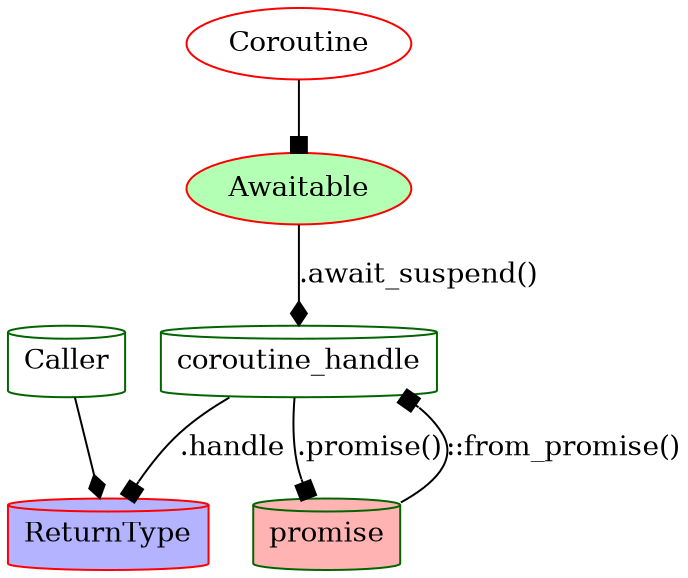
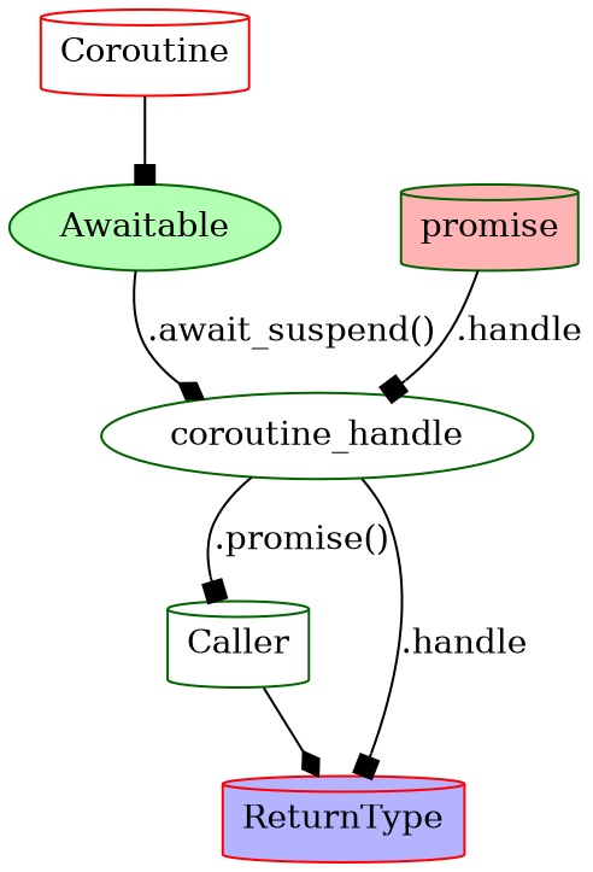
  digraph {
    node [color=darkgreen shape=cylinder]
    edge [arrowhead=box]
    n1 [label=Caller]
    n2 [color=red fillcolor="#b3b3ff" label=ReturnType style=filled]
-   n3 [color=red label=Coroutine shape=ellipse]
-   n4 [color=red fillcolor="#b3ffb3" label=Awaitable shape=ellipse style=filled]
-   n5 [label=coroutine_handle]
+   n3 [color=red label=Coroutine]
+   n4 [fillcolor="#b3ffb3" label=Awaitable shape=ellipse style=filled]
+   n5 [label=coroutine_handle shape=ellipse]
    n6 [fillcolor="#ffb3b3" label=promise style=filled]
    n1 -> n2 [arrowhead=diamond]
    n3 -> n4
    n4 -> n5 [arrowhead=diamond label=".await_suspend()"]
    n5 -> n2 [label=".handle"]
-   n5 -> n6 [label=".promise()"]
-   n6 -> n5 [label="::from_promise()"]
+   n5 -> n1 [label=".promise()"]
+   n6 -> n5 [label=".handle"]
  }
